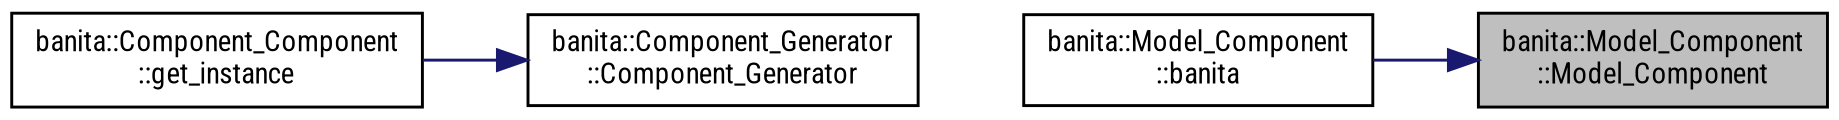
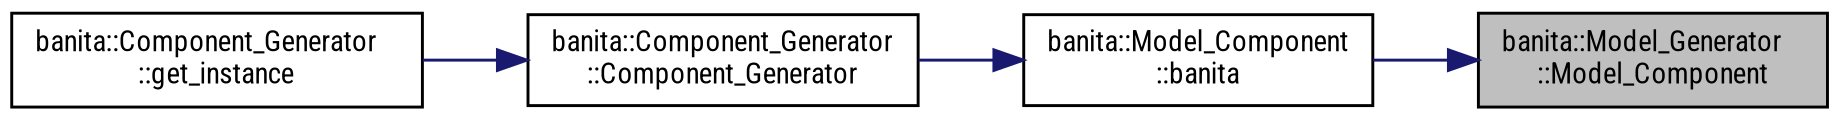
  digraph {
    fontname="Roboto Condensed"
    rankdir=RL
    node [color=black fillcolor=white fontname="Roboto Condensed" fontsize=10 shape=record style=filled]
    edge [color=midnightblue dir=back fontname="Roboto Condensed" fontsize=10 labelfontname=Helvetica labelfontsize=10 style=solid]
-   n1 [fillcolor=grey75 fontcolor=black height=0.2 label="banita::Model_Component\l::Model_Component" width=0.4]
+   n1 [fillcolor=grey75 fontcolor=black height=0.2 label="banita::Model_Generator\l::Model_Component" width=0.4]
    n2 [height=0.2 label="banita::Model_Component\l::banita" width=0.4]
    n3 [height=0.2 label="banita::Component_Generator\l::Component_Generator" width=0.4]
-   n4 [height=0.2 label="banita::Component_Component\l::get_instance" width=0.4]
+   n4 [height=0.2 label="banita::Component_Generator\l::get_instance" width=0.4]
    n1 -> n2
+   n2 -> n3
    n3 -> n4
  }
